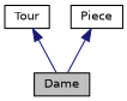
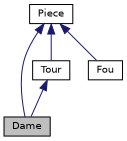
  digraph {
    node [color=black fillcolor=white fontname=Helvetica fontsize=10 shape=record style=filled]
    edge [color=midnightblue dir=back fontname=Helvetica fontsize=10 labelfontname=Helvetica labelfontsize=10 style=solid]
    n1 [fillcolor=grey75 fontcolor=black height=0.2 label=Dame width=0.4]
    n2 [height=0.2 label=Tour width=0.4]
    n3 [height=0.2 label=Piece width=0.4]
+   n4 [height=0.2 label=Fou width=0.4]
    n2 -> n1
    n3 -> n1
+   n3 -> n2
+   n3 -> n4
  }
